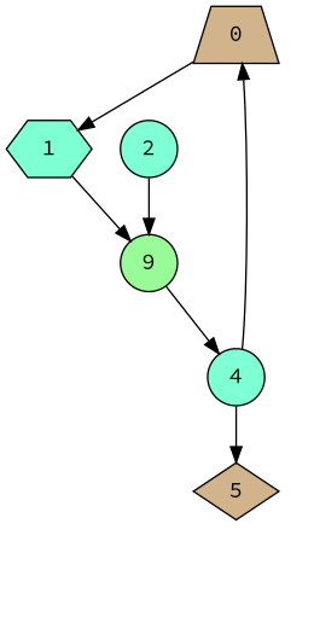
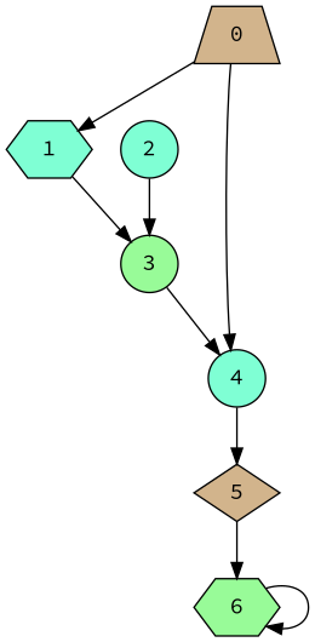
  digraph {
    fontname="Source Code Pro"
    node [fillcolor=aquamarine fontname="Source Code Pro" shape=circle style=filled]
    edge [fontname="Source Code Pro"]
    0 [fillcolor=tan props=p shape=trapezium]
    1 [props=q shape=hexagon]
-   3 [fillcolor=palegreen props=z label=9]
+   3 [fillcolor=palegreen props=z]
    2
    4
    5 [fillcolor=tan shape=diamond]
+   6 [fillcolor=palegreen props=r shape=hexagon]
    0 -> 1
    1 -> 3
    3 -> 4
    2 -> 3
-   4 -> 0
+   0 -> 4
    4 -> 5
+   5 -> 6
+   6 -> 6
  }
